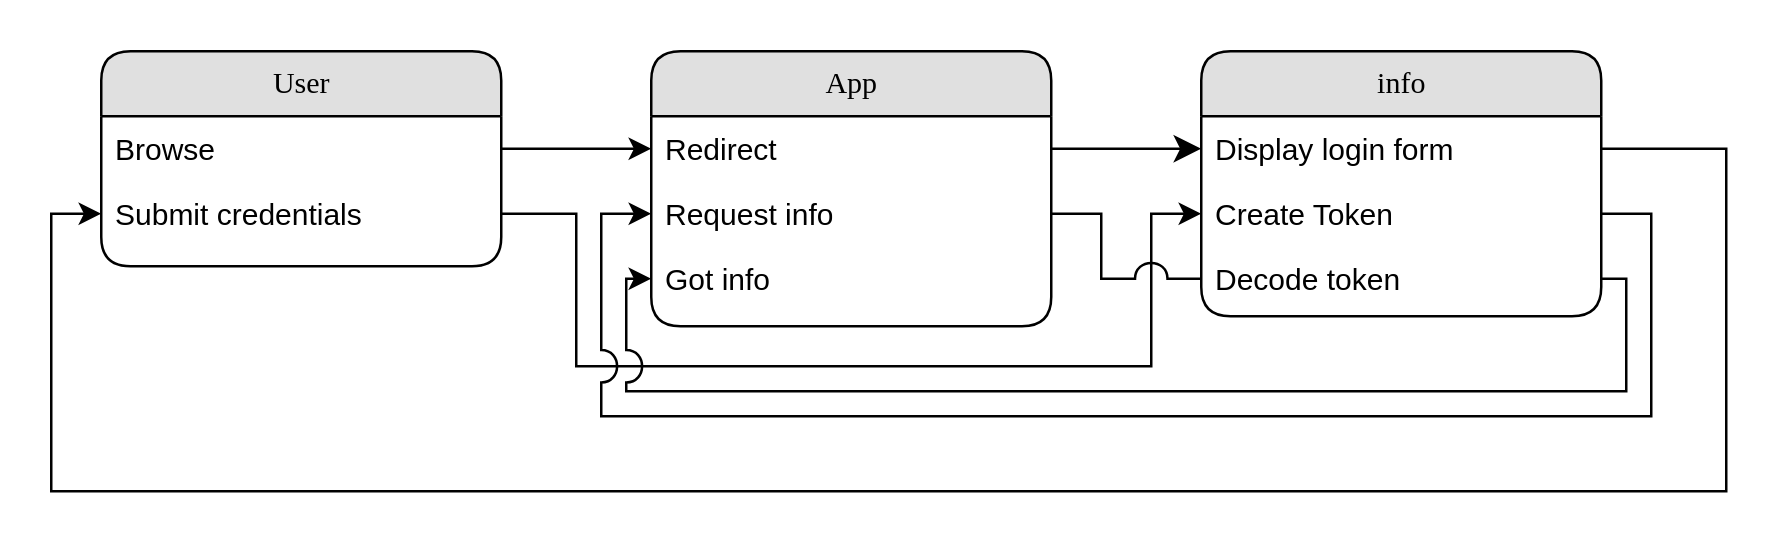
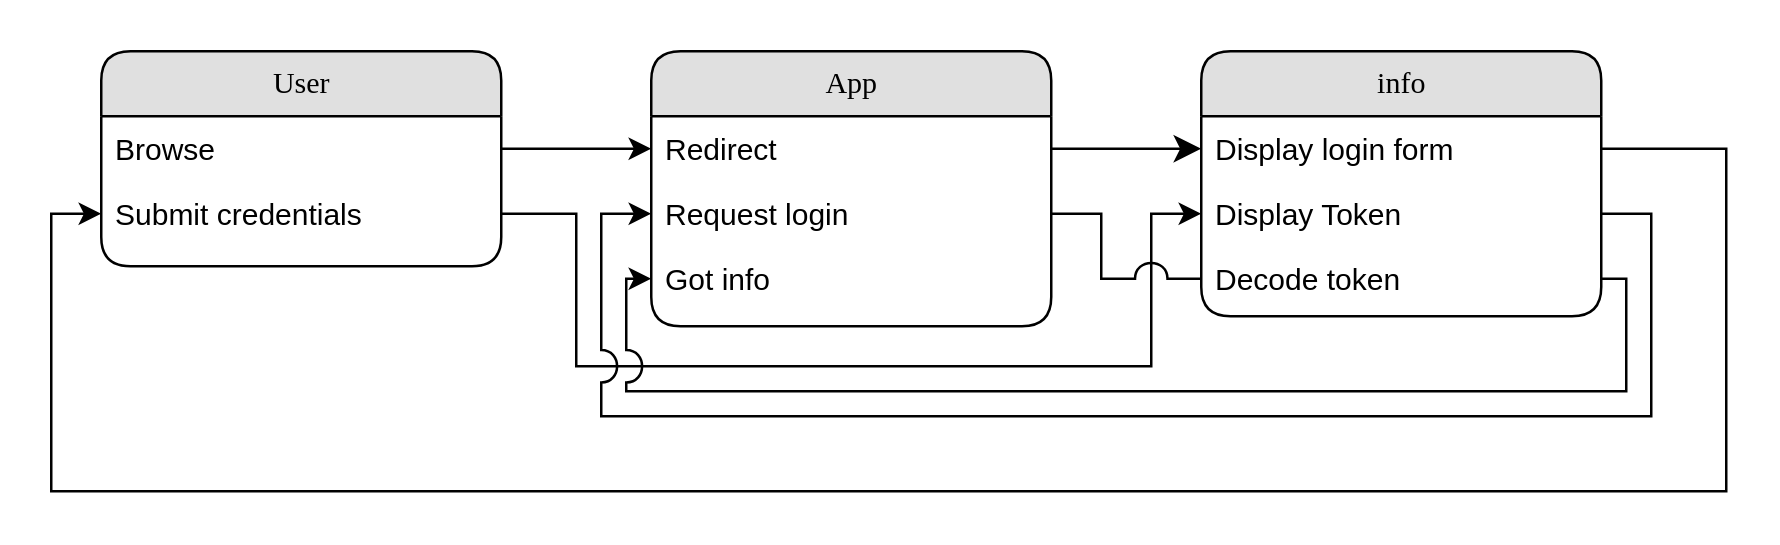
  <mxCell id="0" />
  <mxCell id="1" parent="0" />
  <mxCell id="2" value="App" style="swimlane;html=1;fontStyle=0;childLayout=stackLayout;horizontal=1;startSize=26;fillColor=#e0e0e0;horizontalStack=0;resizeParent=1;resizeLast=0;collapsible=1;marginBottom=0;swimlaneFillColor=#ffffff;align=center;rounded=1;shadow=0;comic=0;labelBackgroundColor=none;strokeColor=#000000;strokeWidth=1;fontFamily=Verdana;fontSize=12;fontColor=#000000;" parent="1" vertex="1"><mxGeometry x="260" y="20" width="160" height="110" as="geometry" /></mxCell>
  <mxCell id="3" value="Redirect" style="text;html=1;strokeColor=none;fillColor=none;spacingLeft=4;spacingRight=4;whiteSpace=wrap;overflow=hidden;rotatable=0;points=[[0,0.5],[1,0.5]];portConstraint=eastwest;" parent="2" vertex="1"><mxGeometry y="26" width="160" height="26" as="geometry" /></mxCell>
- <mxCell id="4" value="Request info" style="text;html=1;strokeColor=none;fillColor=none;spacingLeft=4;spacingRight=4;whiteSpace=wrap;overflow=hidden;rotatable=0;points=[[0,0.5],[1,0.5]];portConstraint=eastwest;" parent="2" vertex="1"><mxGeometry y="52" width="160" height="26" as="geometry" /></mxCell>
+ <mxCell id="4" value="Request login" style="text;html=1;strokeColor=none;fillColor=none;spacingLeft=4;spacingRight=4;whiteSpace=wrap;overflow=hidden;rotatable=0;points=[[0,0.5],[1,0.5]];portConstraint=eastwest;" parent="2" vertex="1"><mxGeometry y="52" width="160" height="26" as="geometry" /></mxCell>
  <mxCell id="5" value="Got info" style="text;html=1;strokeColor=none;fillColor=none;spacingLeft=4;spacingRight=4;whiteSpace=wrap;overflow=hidden;rotatable=0;points=[[0,0.5],[1,0.5]];portConstraint=eastwest;" parent="2" vertex="1"><mxGeometry y="78" width="160" height="26" as="geometry" /></mxCell>
  <mxCell id="6" value="info" style="swimlane;html=1;fontStyle=0;childLayout=stackLayout;horizontal=1;startSize=26;fillColor=#e0e0e0;horizontalStack=0;resizeParent=1;resizeLast=0;collapsible=1;marginBottom=0;swimlaneFillColor=#ffffff;align=center;rounded=1;shadow=0;comic=0;labelBackgroundColor=none;strokeColor=#000000;strokeWidth=1;fontFamily=Verdana;fontSize=12;fontColor=#000000;" parent="1" vertex="1"><mxGeometry x="480" y="20" width="160" height="106" as="geometry" /></mxCell>
  <mxCell id="7" value="Display login form" style="text;html=1;strokeColor=none;fillColor=none;spacingLeft=4;spacingRight=4;whiteSpace=wrap;overflow=hidden;rotatable=0;points=[[0,0.5],[1,0.5]];portConstraint=eastwest;" parent="6" vertex="1"><mxGeometry y="26" width="160" height="26" as="geometry" /></mxCell>
- <mxCell id="8" value="Create Token" style="text;html=1;strokeColor=none;fillColor=none;spacingLeft=4;spacingRight=4;whiteSpace=wrap;overflow=hidden;rotatable=0;points=[[0,0.5],[1,0.5]];portConstraint=eastwest;" parent="6" vertex="1"><mxGeometry y="52" width="160" height="26" as="geometry" /></mxCell>
+ <mxCell id="8" value="Display Token" style="text;html=1;strokeColor=none;fillColor=none;spacingLeft=4;spacingRight=4;whiteSpace=wrap;overflow=hidden;rotatable=0;points=[[0,0.5],[1,0.5]];portConstraint=eastwest;" parent="6" vertex="1"><mxGeometry y="52" width="160" height="26" as="geometry" /></mxCell>
  <mxCell id="9" value="Decode token" style="text;html=1;strokeColor=none;fillColor=none;spacingLeft=4;spacingRight=4;whiteSpace=wrap;overflow=hidden;rotatable=0;points=[[0,0.5],[1,0.5]];portConstraint=eastwest;" parent="6" vertex="1"><mxGeometry y="78" width="160" height="26" as="geometry" /></mxCell>
  <mxCell id="10" value="User" style="swimlane;html=1;fontStyle=0;childLayout=stackLayout;horizontal=1;startSize=26;fillColor=#e0e0e0;horizontalStack=0;resizeParent=1;resizeLast=0;collapsible=1;marginBottom=0;swimlaneFillColor=#ffffff;align=center;rounded=1;shadow=0;comic=0;labelBackgroundColor=none;strokeColor=#000000;strokeWidth=1;fontFamily=Verdana;fontSize=12;fontColor=#000000;" vertex="1" parent="1"><mxGeometry x="40" y="20" width="160" height="86" as="geometry" /></mxCell>
  <mxCell id="11" value="Browse" style="text;html=1;strokeColor=none;fillColor=none;spacingLeft=4;spacingRight=4;whiteSpace=wrap;overflow=hidden;rotatable=0;points=[[0,0.5],[1,0.5]];portConstraint=eastwest;" vertex="1" parent="10"><mxGeometry y="26" width="160" height="26" as="geometry" /></mxCell>
  <mxCell id="12" value="Submit credentials" style="text;html=1;strokeColor=none;fillColor=none;spacingLeft=4;spacingRight=4;whiteSpace=wrap;overflow=hidden;rotatable=0;points=[[0,0.5],[1,0.5]];portConstraint=eastwest;" vertex="1" parent="10"><mxGeometry y="52" width="160" height="26" as="geometry" /></mxCell>
  <mxCell id="13" style="edgeStyle=orthogonalEdgeStyle;rounded=0;orthogonalLoop=1;jettySize=auto;html=1;exitX=1;exitY=0.5;exitDx=0;exitDy=0;entryX=0;entryY=0.5;entryDx=0;entryDy=0;" edge="1" parent="1" source="11" target="3"><mxGeometry relative="1" as="geometry" /></mxCell>
  <mxCell id="14" style="edgeStyle=orthogonalEdgeStyle;html=1;exitX=1;exitY=0.5;entryX=0;entryY=0.5;labelBackgroundColor=none;startFill=0;startSize=8;endFill=1;endSize=8;fontFamily=Verdana;fontSize=12;exitDx=0;exitDy=0;entryDx=0;entryDy=0;" parent="1" source="3" target="7" edge="1"><mxGeometry relative="1" as="geometry" /></mxCell>
  <mxCell id="15" style="edgeStyle=orthogonalEdgeStyle;rounded=0;orthogonalLoop=1;jettySize=auto;html=1;exitX=1;exitY=0.5;exitDx=0;exitDy=0;entryX=0;entryY=0.5;entryDx=0;entryDy=0;" edge="1" parent="1" source="7" target="12"><mxGeometry relative="1" as="geometry"><Array as="points"><mxPoint x="690" y="59" /><mxPoint x="690" y="196" /><mxPoint x="20" y="196" /><mxPoint x="20" y="85" /></Array></mxGeometry></mxCell>
  <mxCell id="16" style="edgeStyle=orthogonalEdgeStyle;rounded=0;orthogonalLoop=1;jettySize=auto;html=1;exitX=1;exitY=0.5;exitDx=0;exitDy=0;entryX=0;entryY=0.5;entryDx=0;entryDy=0;" edge="1" parent="1" source="12" target="8"><mxGeometry relative="1" as="geometry"><Array as="points"><mxPoint x="230" y="85" /><mxPoint x="230" y="146" /><mxPoint x="460" y="146" /><mxPoint x="460" y="85" /></Array></mxGeometry></mxCell>
  <mxCell id="17" style="edgeStyle=orthogonalEdgeStyle;rounded=0;orthogonalLoop=1;jettySize=auto;html=1;exitX=1;exitY=0.5;exitDx=0;exitDy=0;entryX=0;entryY=0.5;entryDx=0;entryDy=0;jumpStyle=arc;jumpSize=13;" edge="1" parent="1" source="8" target="4"><mxGeometry relative="1" as="geometry"><Array as="points"><mxPoint x="660" y="85" /><mxPoint x="660" y="166" /><mxPoint x="240" y="166" /><mxPoint x="240" y="85" /></Array></mxGeometry></mxCell>
  <mxCell id="18" style="edgeStyle=orthogonalEdgeStyle;rounded=0;orthogonalLoop=1;jettySize=auto;html=1;exitX=1;exitY=0.5;exitDx=0;exitDy=0;entryX=0;entryY=0.5;entryDx=0;entryDy=0;jumpStyle=arc;jumpSize=13;endArrow=none;" edge="1" parent="1" source="4" target="9"><mxGeometry relative="1" as="geometry"><Array as="points"><mxPoint x="440" y="85" /><mxPoint x="440" y="111" /></Array></mxGeometry></mxCell>
  <mxCell id="19" style="edgeStyle=orthogonalEdgeStyle;rounded=0;jumpStyle=arc;jumpSize=13;orthogonalLoop=1;jettySize=auto;html=1;exitX=1;exitY=0.5;exitDx=0;exitDy=0;entryX=0;entryY=0.5;entryDx=0;entryDy=0;" edge="1" parent="1" source="9" target="5"><mxGeometry relative="1" as="geometry"><Array as="points"><mxPoint x="650" y="111" /><mxPoint x="650" y="156" /><mxPoint x="250" y="156" /><mxPoint x="250" y="111" /></Array></mxGeometry></mxCell>
